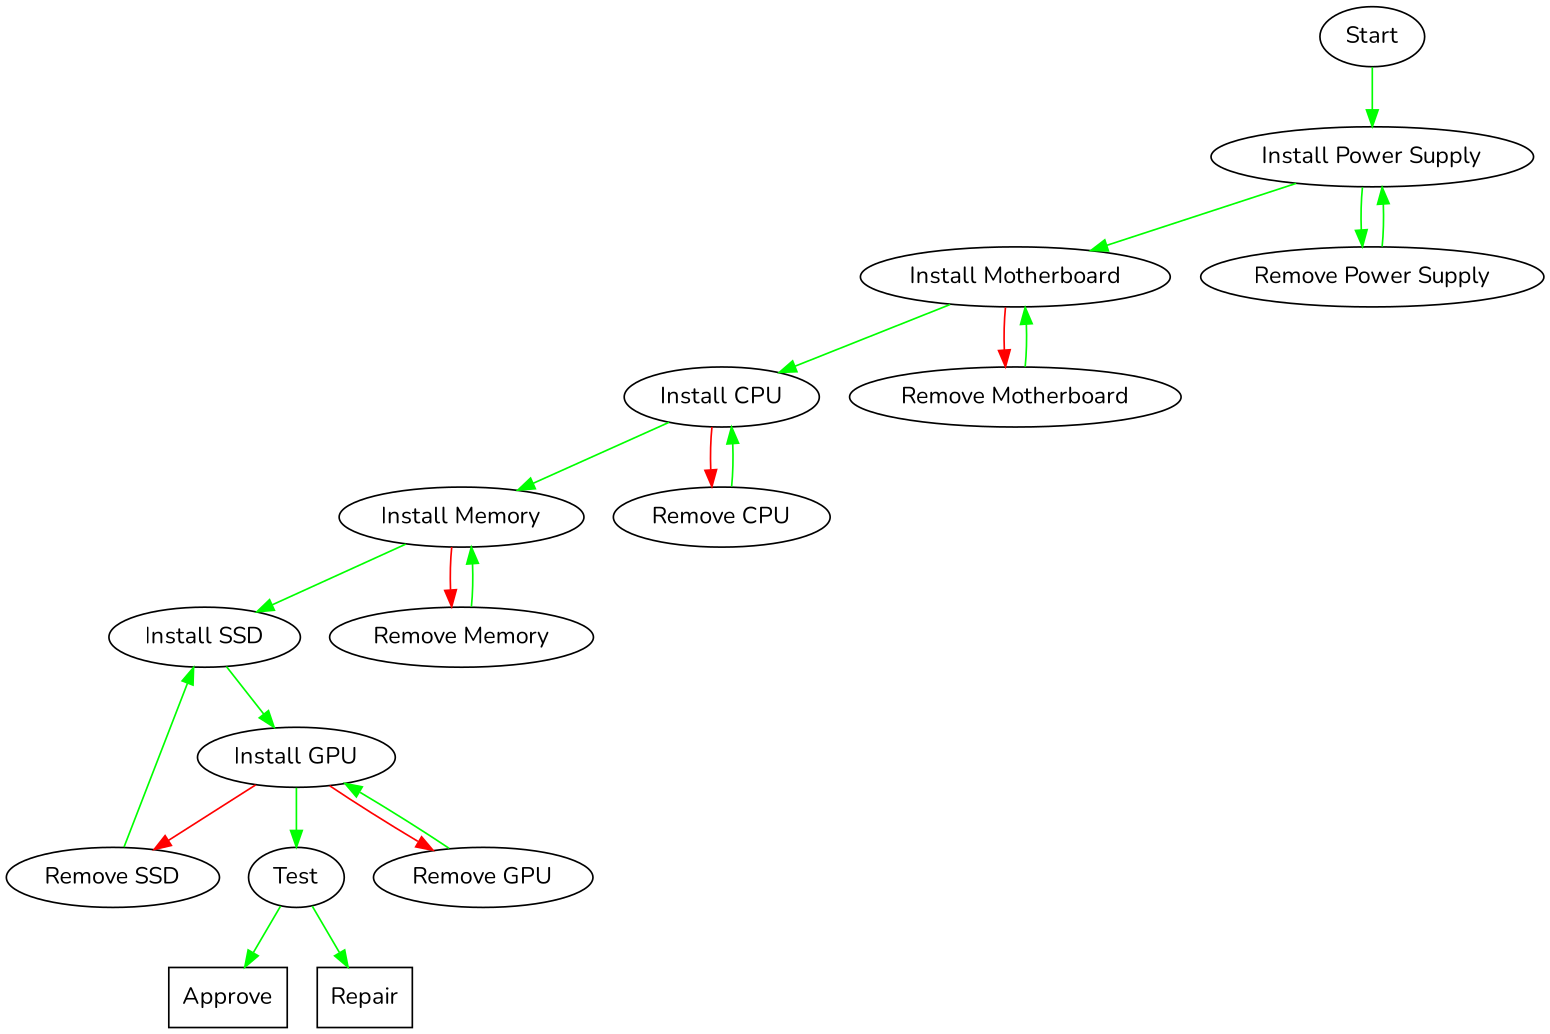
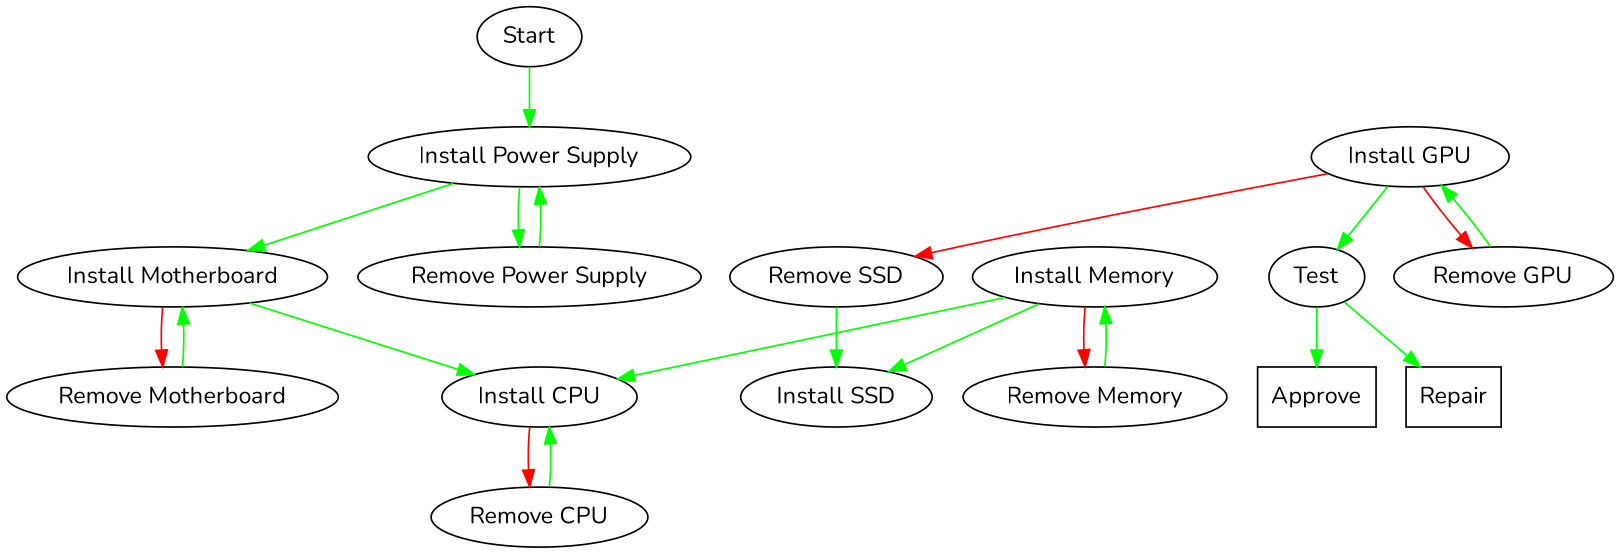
  digraph {
    fontname=Nunito
    node [fontname=Nunito]
    edge [color=green fontname=Nunito]
    Start
    "Install Power Supply"
    "Install Motherboard"
    "Remove Power Supply"
    "Install CPU"
    "Remove Motherboard"
    "Install Memory"
    "Remove CPU"
    "Install SSD"
    "Remove Memory"
    "Install GPU"
    "Remove SSD"
    Test
    "Remove GPU"
    Approve [shape=box]
    Repair [shape=box]
    Start -> "Install Power Supply"
    "Install Power Supply" -> "Install Motherboard"
    "Install Power Supply" -> "Remove Power Supply"
    "Install Motherboard" -> "Install CPU"
    "Install Motherboard" -> "Remove Motherboard" [color=red]
    "Remove Power Supply" -> "Install Power Supply"
-   "Install CPU" -> "Install Memory"
+   "Install Memory" -> "Install CPU"
    "Install CPU" -> "Remove CPU" [color=red]
    "Remove Motherboard" -> "Install Motherboard"
    "Install Memory" -> "Install SSD"
    "Install Memory" -> "Remove Memory" [color=red]
    "Remove CPU" -> "Install CPU"
-   "Install SSD" -> "Install GPU"
    "Remove Memory" -> "Install Memory"
    "Install GPU" -> "Remove SSD" [color=red]
    "Install GPU" -> Test
    "Install GPU" -> "Remove GPU" [color=red]
    "Remove SSD" -> "Install SSD"
    Test -> Approve
    Test -> Repair
    "Remove GPU" -> "Install GPU"
  }
